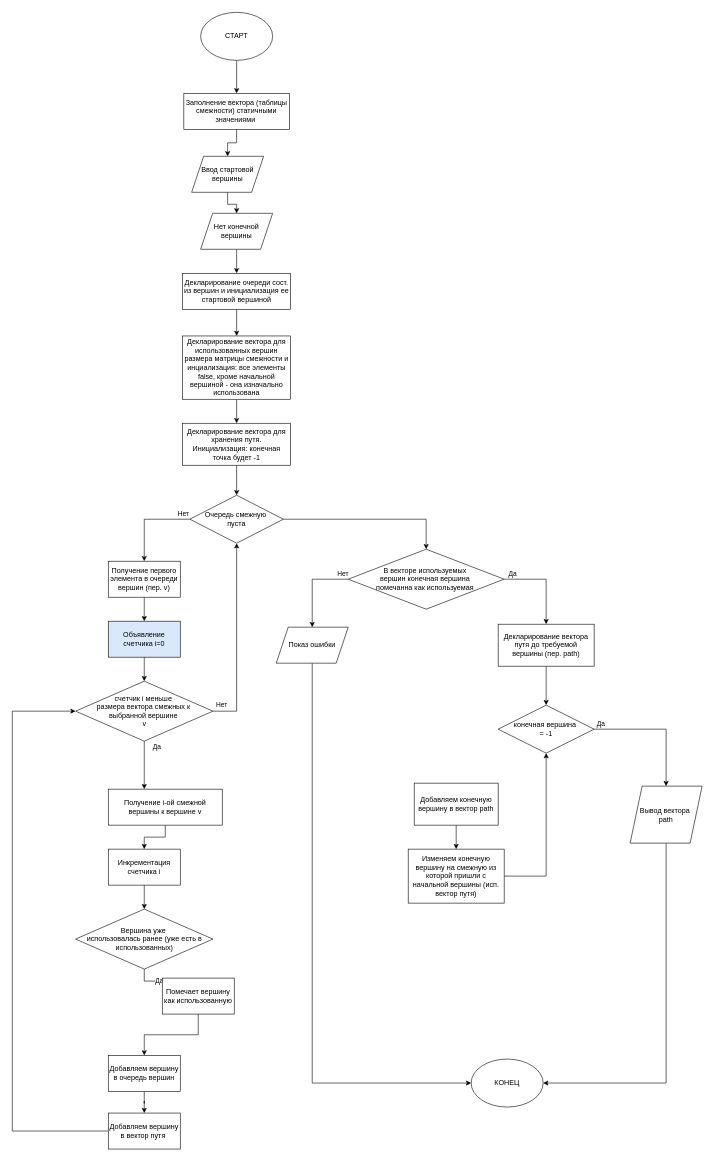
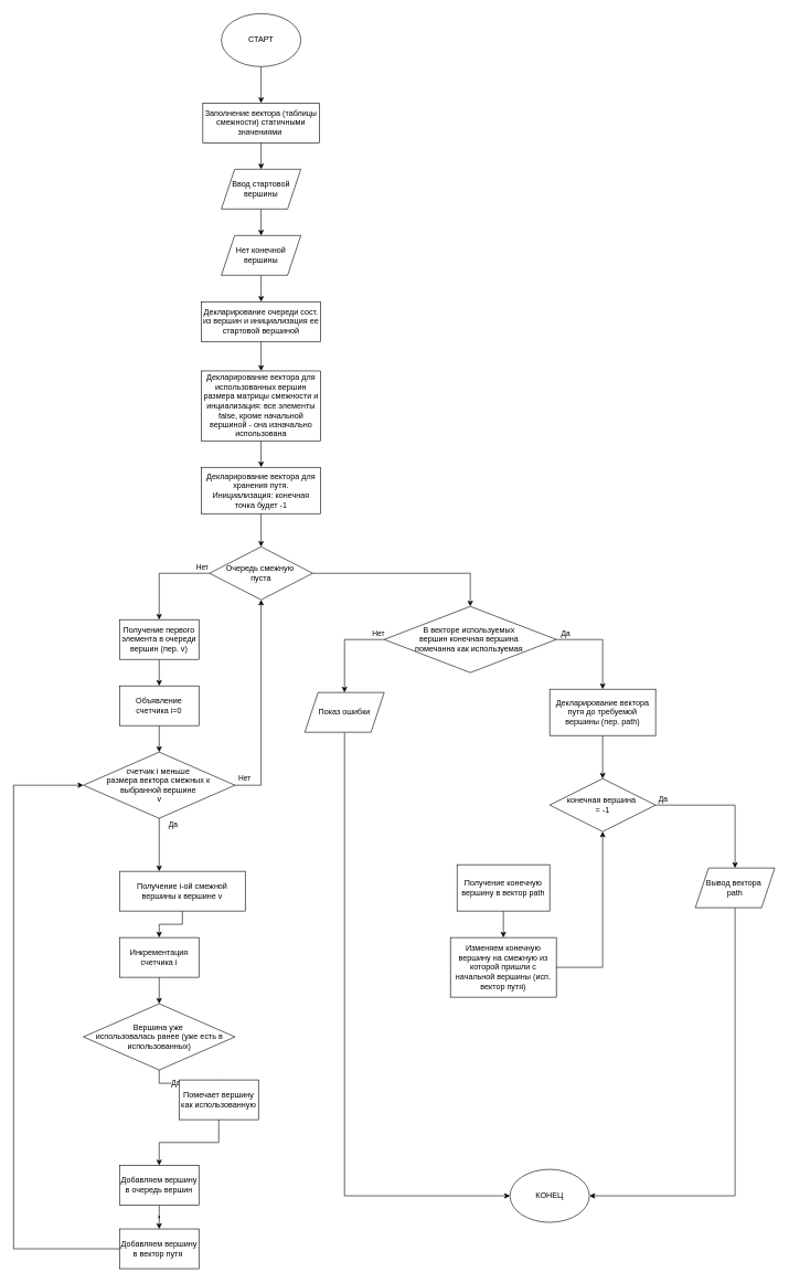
  <mxCell id="0" />
  <mxCell id="1" parent="0" />
  <mxCell id="2" style="edgeStyle=orthogonalEdgeStyle;rounded=0;orthogonalLoop=1;jettySize=auto;html=1;entryX=0.5;entryY=0;entryDx=0;entryDy=0;" edge="1" parent="1" source="3" target="5"><mxGeometry relative="1" as="geometry" /></mxCell>
  <mxCell id="3" value="СТАРТ" style="ellipse;whiteSpace=wrap;html=1;" vertex="1" parent="1"><mxGeometry x="334" y="20" width="120" height="80" as="geometry" /></mxCell>
  <mxCell id="4" style="edgeStyle=orthogonalEdgeStyle;rounded=0;orthogonalLoop=1;jettySize=auto;html=1;" edge="1" parent="1" source="5" target="7"><mxGeometry relative="1" as="geometry" /></mxCell>
  <mxCell id="5" value="Заполнение вектора (таблицы смежности) статичными значениями&amp;nbsp;" style="rounded=0;whiteSpace=wrap;html=1;" vertex="1" parent="1"><mxGeometry x="306" y="155" width="176" height="60" as="geometry" /></mxCell>
  <mxCell id="6" value="" style="edgeStyle=orthogonalEdgeStyle;rounded=0;orthogonalLoop=1;jettySize=auto;html=1;" edge="1" parent="1" source="7" target="9"><mxGeometry relative="1" as="geometry" /></mxCell>
- <mxCell id="7" value="Ввод стартовой вершины" style="shape=parallelogram;perimeter=parallelogramPerimeter;whiteSpace=wrap;html=1;fixedSize=1;" vertex="1" parent="1"><mxGeometry x="319" y="260" width="120" height="60" as="geometry" /></mxCell>
+ <mxCell id="7" value="Ввод стартовой вершины" style="shape=parallelogram;perimeter=parallelogramPerimeter;whiteSpace=wrap;html=1;fixedSize=1;" vertex="1" parent="1"><mxGeometry x="334" y="255" width="120" height="60" as="geometry" /></mxCell>
  <mxCell id="8" style="edgeStyle=orthogonalEdgeStyle;rounded=0;orthogonalLoop=1;jettySize=auto;html=1;entryX=0.5;entryY=0;entryDx=0;entryDy=0;" edge="1" parent="1" source="9" target="11"><mxGeometry relative="1" as="geometry" /></mxCell>
  <mxCell id="9" value="Нет конечной вершины" style="shape=parallelogram;perimeter=parallelogramPerimeter;whiteSpace=wrap;html=1;fixedSize=1;" vertex="1" parent="1"><mxGeometry x="334" y="355" width="120" height="60" as="geometry" /></mxCell>
  <mxCell id="10" value="" style="edgeStyle=orthogonalEdgeStyle;rounded=0;orthogonalLoop=1;jettySize=auto;html=1;" edge="1" parent="1" source="11" target="13"><mxGeometry relative="1" as="geometry" /></mxCell>
  <mxCell id="11" value="Декларирование очереди сост&lt;span style=&quot;background-color: initial;&quot;&gt;. из вершин и инициализация ее стартовой вершиной&lt;/span&gt;" style="rounded=0;whiteSpace=wrap;html=1;" vertex="1" parent="1"><mxGeometry x="304" y="455" width="180" height="60" as="geometry" /></mxCell>
  <mxCell id="12" value="" style="edgeStyle=orthogonalEdgeStyle;rounded=0;orthogonalLoop=1;jettySize=auto;html=1;" edge="1" parent="1" source="13" target="15"><mxGeometry relative="1" as="geometry" /></mxCell>
  <mxCell id="13" value="Декларирование вектора для использованных вершин размера матрицы смежности и инциализация: все элементы false, кроме начальной вершиной - она изначально использована" style="rounded=0;whiteSpace=wrap;html=1;" vertex="1" parent="1"><mxGeometry x="304" y="559.5" width="180" height="105.5" as="geometry" /></mxCell>
  <mxCell id="14" value="" style="edgeStyle=orthogonalEdgeStyle;rounded=0;orthogonalLoop=1;jettySize=auto;html=1;" edge="1" parent="1" source="15" target="19"><mxGeometry relative="1" as="geometry" /></mxCell>
  <mxCell id="15" value="Декларирование вектора для хранения путя. Инициализация: конечная точка будет -1" style="rounded=0;whiteSpace=wrap;html=1;" vertex="1" parent="1"><mxGeometry x="304" y="705" width="180" height="70" as="geometry" /></mxCell>
  <mxCell id="16" style="edgeStyle=orthogonalEdgeStyle;rounded=0;orthogonalLoop=1;jettySize=auto;html=1;entryX=0.5;entryY=0;entryDx=0;entryDy=0;" edge="1" parent="1" source="19" target="21"><mxGeometry relative="1" as="geometry" /></mxCell>
  <mxCell id="17" value="Нет" style="edgeLabel;html=1;align=center;verticalAlign=middle;resizable=0;points=[];" vertex="1" connectable="0" parent="16"><mxGeometry x="-0.717" y="-2" relative="1" as="geometry"><mxPoint x="9" y="-8" as="offset" /></mxGeometry></mxCell>
  <mxCell id="18" style="edgeStyle=orthogonalEdgeStyle;rounded=0;orthogonalLoop=1;jettySize=auto;html=1;entryX=0.5;entryY=0;entryDx=0;entryDy=0;" edge="1" parent="1" source="19" target="46"><mxGeometry relative="1" as="geometry" /></mxCell>
  <mxCell id="19" value="Очередь смежную&amp;nbsp;&lt;div&gt;пуста&lt;/div&gt;" style="rhombus;whiteSpace=wrap;html=1;" vertex="1" parent="1"><mxGeometry x="316" y="825" width="156" height="80" as="geometry" /></mxCell>
  <mxCell id="20" value="" style="edgeStyle=orthogonalEdgeStyle;rounded=0;orthogonalLoop=1;jettySize=auto;html=1;" edge="1" parent="1" source="21" target="23"><mxGeometry relative="1" as="geometry" /></mxCell>
  <mxCell id="21" value="Получение первого элемента в очереди вершин (пер. v)" style="rounded=0;whiteSpace=wrap;html=1;" vertex="1" parent="1"><mxGeometry x="180" y="935" width="120" height="60" as="geometry" /></mxCell>
  <mxCell id="22" value="" style="edgeStyle=orthogonalEdgeStyle;rounded=0;orthogonalLoop=1;jettySize=auto;html=1;" edge="1" parent="1" source="23" target="28"><mxGeometry relative="1" as="geometry" /></mxCell>
- <mxCell id="23" value="Объявление счетчика i=0" style="rounded=0;whiteSpace=wrap;html=1;fillColor=#dae8fc;" vertex="1" parent="1"><mxGeometry x="180" y="1035" width="120" height="60" as="geometry" /></mxCell>
+ <mxCell id="23" value="Объявление счетчика i=0" style="rounded=0;whiteSpace=wrap;html=1;" vertex="1" parent="1"><mxGeometry x="180" y="1035" width="120" height="60" as="geometry" /></mxCell>
  <mxCell id="24" style="edgeStyle=orthogonalEdgeStyle;rounded=0;orthogonalLoop=1;jettySize=auto;html=1;entryX=0.5;entryY=1;entryDx=0;entryDy=0;" edge="1" parent="1" source="28" target="19"><mxGeometry relative="1" as="geometry"><Array as="points"><mxPoint x="394" y="1185" /></Array></mxGeometry></mxCell>
  <mxCell id="25" value="Нет" style="edgeLabel;html=1;align=center;verticalAlign=middle;resizable=0;points=[];" vertex="1" connectable="0" parent="24"><mxGeometry x="-0.911" y="2" relative="1" as="geometry"><mxPoint y="-9" as="offset" /></mxGeometry></mxCell>
  <mxCell id="26" value="" style="edgeStyle=orthogonalEdgeStyle;rounded=0;orthogonalLoop=1;jettySize=auto;html=1;" edge="1" parent="1" source="28" target="30"><mxGeometry relative="1" as="geometry"><Array as="points"><mxPoint x="240" y="1285" /><mxPoint x="240" y="1285" /></Array></mxGeometry></mxCell>
  <mxCell id="27" value="Да" style="edgeLabel;html=1;align=center;verticalAlign=middle;resizable=0;points=[];" vertex="1" connectable="0" parent="26"><mxGeometry x="-0.715" relative="1" as="geometry"><mxPoint x="20" y="-2" as="offset" /></mxGeometry></mxCell>
  <mxCell id="28" value="счетчик i меньше&amp;nbsp;&lt;div&gt;размера вектора смежных к&amp;nbsp;&lt;/div&gt;&lt;div&gt;выбранной вершине&amp;nbsp;&lt;/div&gt;&lt;div&gt;v&lt;/div&gt;" style="rhombus;whiteSpace=wrap;html=1;" vertex="1" parent="1"><mxGeometry x="125.5" y="1135" width="229" height="100" as="geometry" /></mxCell>
  <mxCell id="29" value="" style="edgeStyle=orthogonalEdgeStyle;rounded=0;orthogonalLoop=1;jettySize=auto;html=1;" edge="1" parent="1" source="30" target="32"><mxGeometry relative="1" as="geometry" /></mxCell>
  <mxCell id="30" value="Получение i-ой смежной вершины к вершине v" style="rounded=0;whiteSpace=wrap;html=1;" vertex="1" parent="1"><mxGeometry x="180" y="1315" width="190" height="60" as="geometry" /></mxCell>
  <mxCell id="31" value="" style="edgeStyle=orthogonalEdgeStyle;rounded=0;orthogonalLoop=1;jettySize=auto;html=1;" edge="1" parent="1" source="32" target="35"><mxGeometry relative="1" as="geometry" /></mxCell>
  <mxCell id="32" value="Инкрементация счетчика i" style="rounded=0;whiteSpace=wrap;html=1;" vertex="1" parent="1"><mxGeometry x="180" y="1415" width="120" height="60" as="geometry" /></mxCell>
  <mxCell id="33" value="" style="edgeStyle=orthogonalEdgeStyle;rounded=0;orthogonalLoop=1;jettySize=auto;html=1;" edge="1" parent="1" source="35" target="37"><mxGeometry relative="1" as="geometry" /></mxCell>
  <mxCell id="34" value="Да" style="edgeLabel;html=1;align=center;verticalAlign=middle;resizable=0;points=[];" vertex="1" connectable="0" parent="33"><mxGeometry x="-0.394" y="1" relative="1" as="geometry"><mxPoint x="9" as="offset" /></mxGeometry></mxCell>
  <mxCell id="35" value="Вершина уже&amp;nbsp;&lt;div&gt;использовалась ранее (уже есть в использованных)&lt;/div&gt;" style="rhombus;whiteSpace=wrap;html=1;" vertex="1" parent="1"><mxGeometry x="125.5" y="1515" width="229" height="100" as="geometry" /></mxCell>
  <mxCell id="36" value="" style="edgeStyle=orthogonalEdgeStyle;rounded=0;orthogonalLoop=1;jettySize=auto;html=1;" edge="1" parent="1" source="37" target="39"><mxGeometry relative="1" as="geometry" /></mxCell>
  <mxCell id="37" value="Помечает вершину как использованную" style="rounded=0;whiteSpace=wrap;html=1;" vertex="1" parent="1"><mxGeometry x="270" y="1630" width="120" height="60" as="geometry" /></mxCell>
  <mxCell id="38" value="" style="edgeStyle=orthogonalEdgeStyle;rounded=0;orthogonalLoop=1;jettySize=auto;html=1;" edge="1" parent="1" source="39" target="41"><mxGeometry relative="1" as="geometry" /></mxCell>
  <mxCell id="39" value="Добавляем вершину в очередь вершин" style="rounded=0;whiteSpace=wrap;html=1;" vertex="1" parent="1"><mxGeometry x="180" y="1759" width="120" height="60" as="geometry" /></mxCell>
  <mxCell id="40" style="edgeStyle=orthogonalEdgeStyle;rounded=0;orthogonalLoop=1;jettySize=auto;html=1;" edge="1" parent="1" source="41" target="28"><mxGeometry relative="1" as="geometry"><Array as="points"><mxPoint x="20" y="1885" /><mxPoint x="20" y="1185" /></Array></mxGeometry></mxCell>
  <mxCell id="41" value="Добавляем вершину в вектор путя&amp;nbsp;" style="rounded=0;whiteSpace=wrap;html=1;" vertex="1" parent="1"><mxGeometry x="180" y="1855" width="120" height="60" as="geometry" /></mxCell>
  <mxCell id="42" style="edgeStyle=orthogonalEdgeStyle;rounded=0;orthogonalLoop=1;jettySize=auto;html=1;entryX=0.5;entryY=0;entryDx=0;entryDy=0;" edge="1" parent="1" source="46"><mxGeometry relative="1" as="geometry"><mxPoint x="520" y="1045" as="targetPoint" /><Array as="points"><mxPoint x="520" y="965" /></Array></mxGeometry></mxCell>
  <mxCell id="43" value="Нет" style="edgeLabel;html=1;align=center;verticalAlign=middle;resizable=0;points=[];" vertex="1" connectable="0" parent="42"><mxGeometry x="-0.64" relative="1" as="geometry"><mxPoint x="15" y="-10" as="offset" /></mxGeometry></mxCell>
  <mxCell id="44" style="edgeStyle=orthogonalEdgeStyle;rounded=0;orthogonalLoop=1;jettySize=auto;html=1;" edge="1" parent="1" source="46" target="50"><mxGeometry relative="1" as="geometry"><Array as="points"><mxPoint x="910" y="965" /></Array></mxGeometry></mxCell>
  <mxCell id="45" value="Да" style="edgeLabel;html=1;align=center;verticalAlign=middle;resizable=0;points=[];" vertex="1" connectable="0" parent="44"><mxGeometry x="-0.391" y="-4" relative="1" as="geometry"><mxPoint x="-31" y="-14" as="offset" /></mxGeometry></mxCell>
  <mxCell id="46" value="В векторе используемых&amp;nbsp;&lt;div&gt;вершин конечная вершина&amp;nbsp;&lt;/div&gt;&lt;div&gt;помечанна как используемая&amp;nbsp;&lt;/div&gt;" style="rhombus;whiteSpace=wrap;html=1;" vertex="1" parent="1"><mxGeometry x="580" y="915" width="260" height="100" as="geometry" /></mxCell>
  <mxCell id="47" style="edgeStyle=orthogonalEdgeStyle;rounded=0;orthogonalLoop=1;jettySize=auto;html=1;entryX=0;entryY=0.5;entryDx=0;entryDy=0;" edge="1" parent="1" source="48" target="60"><mxGeometry relative="1" as="geometry"><Array as="points"><mxPoint x="520" y="1805" /></Array></mxGeometry></mxCell>
  <mxCell id="48" value="Показ ошибки" style="shape=parallelogram;perimeter=parallelogramPerimeter;whiteSpace=wrap;html=1;fixedSize=1;" vertex="1" parent="1"><mxGeometry x="460" y="1045" width="120" height="60" as="geometry" /></mxCell>
  <mxCell id="49" value="" style="edgeStyle=orthogonalEdgeStyle;rounded=0;orthogonalLoop=1;jettySize=auto;html=1;" edge="1" parent="1" source="50" target="53"><mxGeometry relative="1" as="geometry" /></mxCell>
  <mxCell id="50" value="Декларирование вектора путя до требуемой вершины (пер. path)" style="rounded=0;whiteSpace=wrap;html=1;" vertex="1" parent="1"><mxGeometry x="830" y="1040" width="160" height="70" as="geometry" /></mxCell>
  <mxCell id="51" style="edgeStyle=orthogonalEdgeStyle;rounded=0;orthogonalLoop=1;jettySize=auto;html=1;entryX=0.5;entryY=0;entryDx=0;entryDy=0;" edge="1" parent="1" source="53" target="59"><mxGeometry relative="1" as="geometry" /></mxCell>
  <mxCell id="52" value="Да" style="edgeLabel;html=1;align=center;verticalAlign=middle;resizable=0;points=[];" vertex="1" connectable="0" parent="51"><mxGeometry x="-0.593" y="1" relative="1" as="geometry"><mxPoint x="-34" y="-9" as="offset" /></mxGeometry></mxCell>
  <mxCell id="53" value="конечная вершина&amp;nbsp;&lt;div&gt;= -1&lt;/div&gt;" style="rhombus;whiteSpace=wrap;html=1;" vertex="1" parent="1"><mxGeometry x="830" y="1175" width="160" height="80" as="geometry" /></mxCell>
  <mxCell id="54" value="" style="edgeStyle=orthogonalEdgeStyle;rounded=0;orthogonalLoop=1;jettySize=auto;html=1;" edge="1" parent="1" source="55" target="57"><mxGeometry relative="1" as="geometry" /></mxCell>
- <mxCell id="55" value="Добавляем конечную вершину в вектор path" style="rounded=0;whiteSpace=wrap;html=1;" vertex="1" parent="1"><mxGeometry x="690" y="1305" width="140" height="70" as="geometry" /></mxCell>
+ <mxCell id="55" value="Получение конечную вершину в вектор path" style="rounded=0;whiteSpace=wrap;html=1;" vertex="1" parent="1"><mxGeometry x="690" y="1305" width="140" height="70" as="geometry" /></mxCell>
  <mxCell id="56" style="edgeStyle=orthogonalEdgeStyle;rounded=0;orthogonalLoop=1;jettySize=auto;html=1;entryX=0.5;entryY=1;entryDx=0;entryDy=0;" edge="1" parent="1" source="57" target="53"><mxGeometry relative="1" as="geometry"><Array as="points"><mxPoint x="910" y="1460" /></Array></mxGeometry></mxCell>
  <mxCell id="57" value="Изменяем конечную вершину на смежную из которой пришли с начальной вершины (исп. вектор путя)" style="rounded=0;whiteSpace=wrap;html=1;" vertex="1" parent="1"><mxGeometry x="680" y="1415" width="160" height="90" as="geometry" /></mxCell>
  <mxCell id="58" style="edgeStyle=orthogonalEdgeStyle;rounded=0;orthogonalLoop=1;jettySize=auto;html=1;entryX=1;entryY=0.5;entryDx=0;entryDy=0;" edge="1" parent="1" source="59" target="60"><mxGeometry relative="1" as="geometry"><Array as="points"><mxPoint x="1110" y="1805" /></Array></mxGeometry></mxCell>
- <mxCell id="59" value="Вывод вектора&amp;nbsp;&lt;div&gt;path&lt;/div&gt;" style="shape=parallelogram;perimeter=parallelogramPerimeter;whiteSpace=wrap;html=1;fixedSize=1;" vertex="1" parent="1"><mxGeometry x="1050" y="1310" width="120" height="95" as="geometry" /></mxCell>
- <mxCell id="60" value="КОНЕЦ" style="ellipse;whiteSpace=wrap;html=1;" vertex="1" parent="1"><mxGeometry x="785" y="1765" width="120" height="80" as="geometry" /></mxCell>
+ <mxCell id="59" value="Вывод вектора&amp;nbsp;&lt;div&gt;path&lt;/div&gt;" style="shape=parallelogram;perimeter=parallelogramPerimeter;whiteSpace=wrap;html=1;fixedSize=1;" vertex="1" parent="1"><mxGeometry x="1050" y="1310" width="120" height="60" as="geometry" /></mxCell>
+ <mxCell id="60" value="КОНЕЦ" style="ellipse;whiteSpace=wrap;html=1;" vertex="1" parent="1"><mxGeometry x="770" y="1765" width="120" height="80" as="geometry" /></mxCell>
